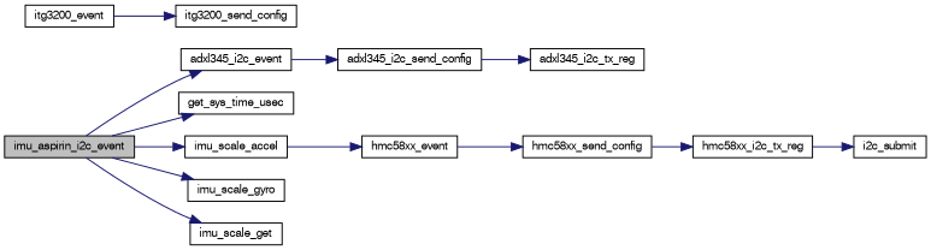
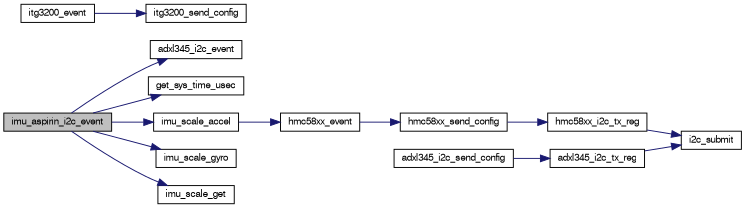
  digraph {
    rankdir=LR
    node [color=black fillcolor=white fontname=FreeSans fontsize=10 shape=record style=filled]
    edge [color=midnightblue fontname=FreeSans fontsize=10 labelfontname=FreeSans labelfontsize=10 style=solid]
    n1 [fillcolor=grey75 fontcolor=black height=0.2 label=imu_aspirin_i2c_event width=0.4]
    n2 [height=0.2 label=adxl345_i2c_event width=0.4]
    n3 [height=0.2 label=get_sys_time_usec width=0.4]
    n4 [height=0.2 label=imu_scale_accel width=0.4]
    n5 [height=0.2 label=imu_scale_gyro width=0.4]
    n6 [height=0.2 label=imu_scale_get width=0.4]
    n7 [height=0.2 label=adxl345_i2c_send_config width=0.4]
    n8 [height=0.2 label=hmc58xx_event width=0.4]
    n9 [height=0.2 label=hmc58xx_send_config width=0.4]
    n10 [height=0.2 label=itg3200_event width=0.4]
    n11 [height=0.2 label=itg3200_send_config width=0.4]
    n12 [height=0.2 label=adxl345_i2c_tx_reg width=0.4]
    n13 [height=0.2 label=i2c_submit width=0.4]
    n14 [height=0.2 label=hmc58xx_i2c_tx_reg width=0.4]
    n1 -> n2
    n1 -> n3
    n1 -> n4
    n1 -> n5
    n1 -> n6
-   n2 -> n7
    n4 -> n8
    n7 -> n12
    n8 -> n9
    n9 -> n14
    n10 -> n11
+   n12 -> n13
    n14 -> n13
  }
